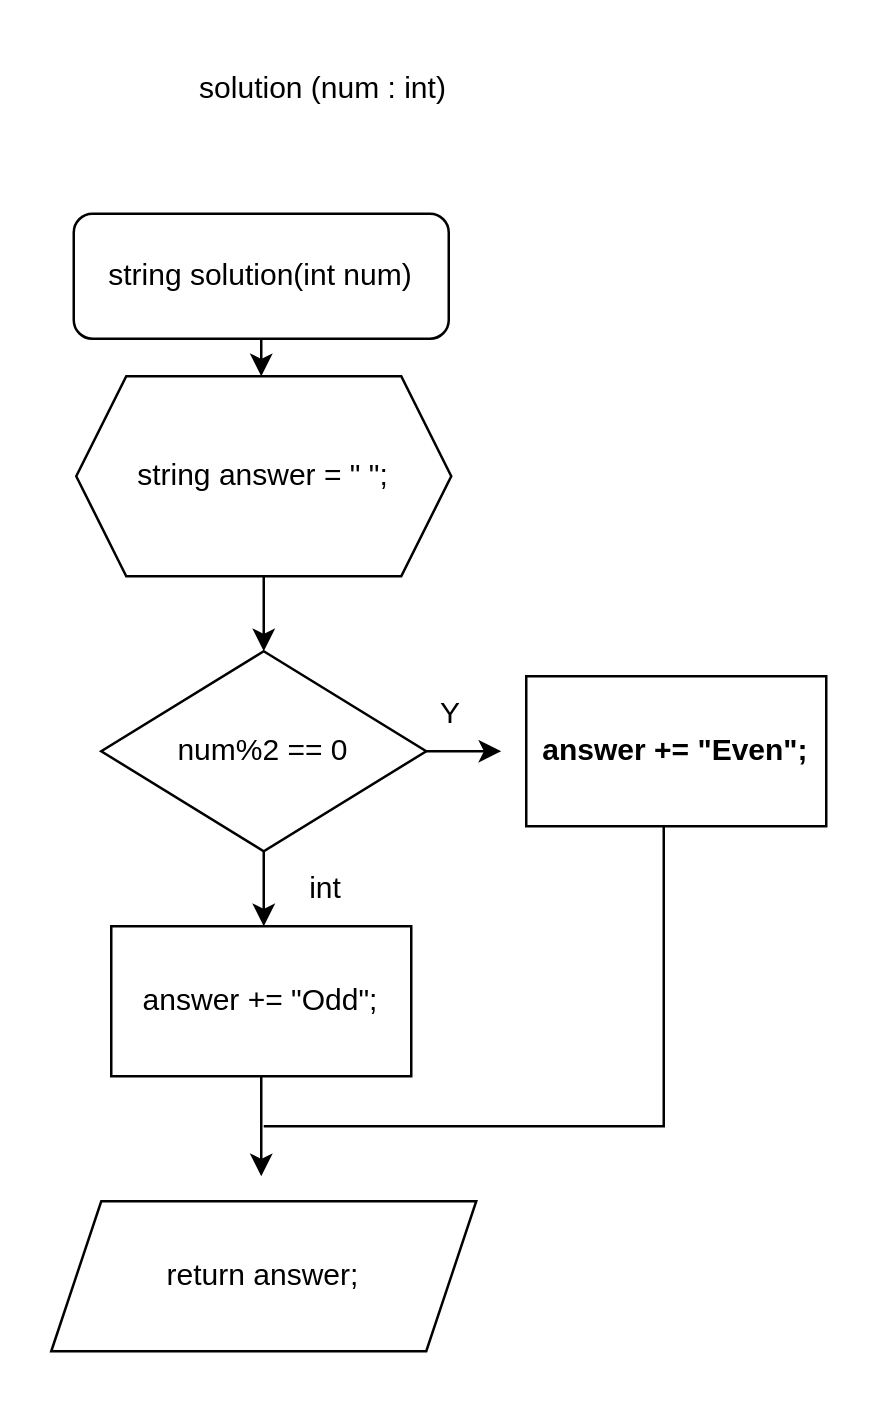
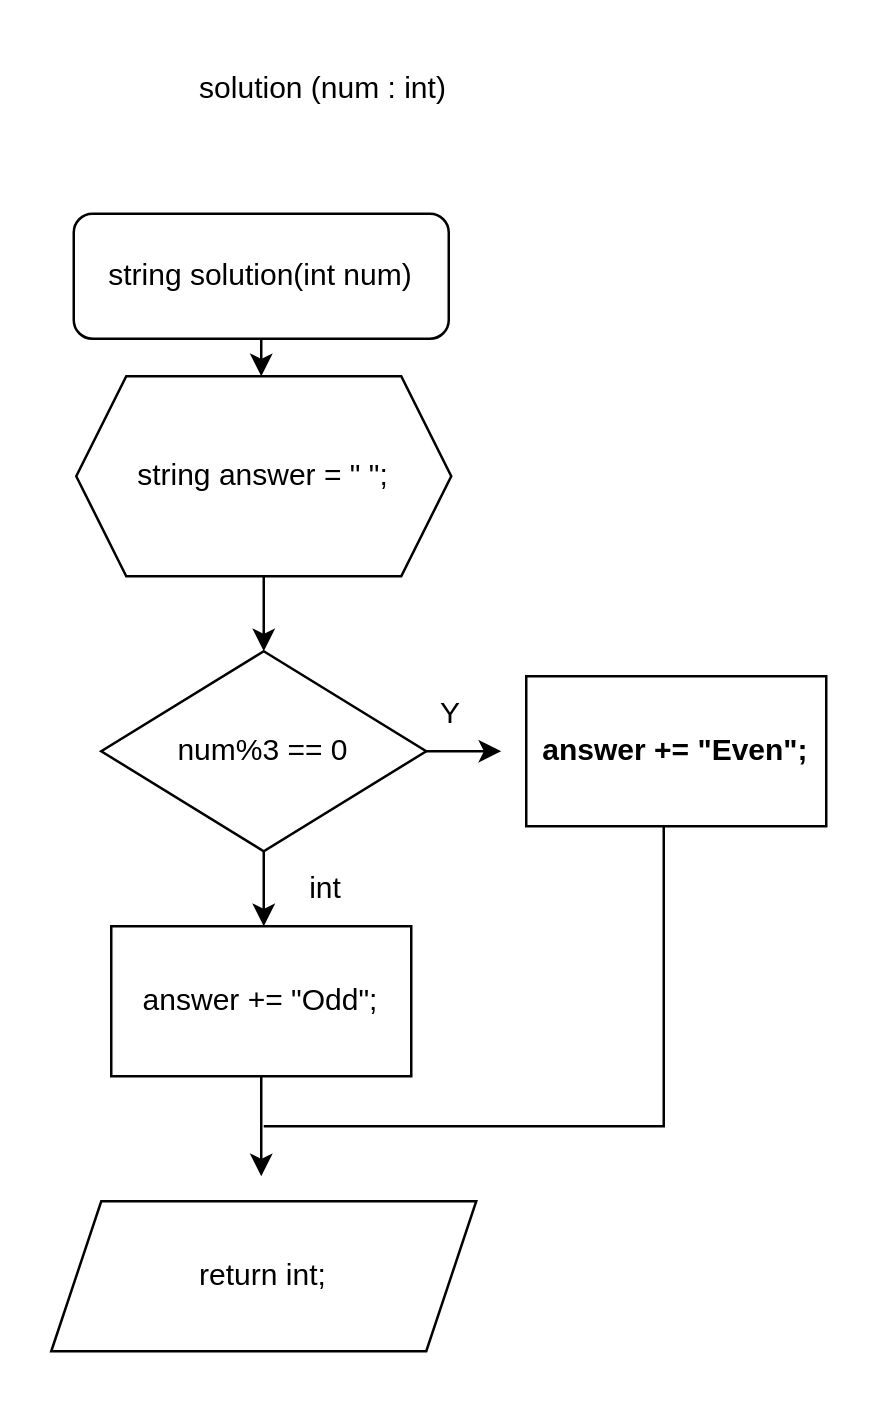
  <mxCell id="0" />
  <mxCell id="1" parent="0" />
  <mxCell id="2" style="edgeStyle=orthogonalEdgeStyle;rounded=0;orthogonalLoop=1;jettySize=auto;html=1;exitX=0.5;exitY=1;exitDx=0;exitDy=0;" edge="1" parent="1" source="3"><mxGeometry relative="1" as="geometry"><mxPoint x="104" y="150" as="targetPoint" /></mxGeometry></mxCell>
  <mxCell id="3" value="string solution(int num)" style="rounded=1;whiteSpace=wrap;html=1;" vertex="1" parent="1"><mxGeometry x="29" y="85" width="150" height="50" as="geometry" /></mxCell>
  <mxCell id="4" value="solution (num : int)" style="text;html=1;strokeColor=none;fillColor=none;align=center;verticalAlign=middle;whiteSpace=wrap;rounded=0;" vertex="1" parent="1"><mxGeometry x="59" y="20" width="140" height="30" as="geometry" /></mxCell>
  <mxCell id="5" style="edgeStyle=orthogonalEdgeStyle;rounded=0;orthogonalLoop=1;jettySize=auto;html=1;exitX=0.5;exitY=1;exitDx=0;exitDy=0;" edge="1" parent="1" source="6"><mxGeometry relative="1" as="geometry"><mxPoint x="105" y="260" as="targetPoint" /></mxGeometry></mxCell>
  <mxCell id="6" value="string answer = &quot; &quot;;" style="shape=hexagon;perimeter=hexagonPerimeter2;whiteSpace=wrap;html=1;fixedSize=1;" vertex="1" parent="1"><mxGeometry x="30" y="150" width="150" height="80" as="geometry" /></mxCell>
  <mxCell id="7" style="edgeStyle=orthogonalEdgeStyle;rounded=0;orthogonalLoop=1;jettySize=auto;html=1;exitX=1;exitY=0.5;exitDx=0;exitDy=0;" edge="1" parent="1" source="9"><mxGeometry relative="1" as="geometry"><mxPoint x="200" y="300" as="targetPoint" /></mxGeometry></mxCell>
  <mxCell id="8" style="edgeStyle=orthogonalEdgeStyle;rounded=0;orthogonalLoop=1;jettySize=auto;html=1;exitX=0.5;exitY=1;exitDx=0;exitDy=0;" edge="1" parent="1" source="9"><mxGeometry relative="1" as="geometry"><mxPoint x="105" y="370" as="targetPoint" /></mxGeometry></mxCell>
- <mxCell id="9" value="num%2 == 0" style="rhombus;whiteSpace=wrap;html=1;" vertex="1" parent="1"><mxGeometry x="40" y="260" width="130" height="80" as="geometry" /></mxCell>
+ <mxCell id="9" value="num%3 == 0" style="rhombus;whiteSpace=wrap;html=1;" vertex="1" parent="1"><mxGeometry x="40" y="260" width="130" height="80" as="geometry" /></mxCell>
  <mxCell id="10" value="answer += &quot;Even&quot;;" style="rounded=0;whiteSpace=wrap;html=1;fontStyle=1" vertex="1" parent="1"><mxGeometry x="210" y="270" width="120" height="60" as="geometry" /></mxCell>
  <mxCell id="11" style="edgeStyle=orthogonalEdgeStyle;rounded=0;orthogonalLoop=1;jettySize=auto;html=1;exitX=0.5;exitY=1;exitDx=0;exitDy=0;" edge="1" parent="1" source="12"><mxGeometry relative="1" as="geometry"><mxPoint x="104" y="470" as="targetPoint" /></mxGeometry></mxCell>
  <mxCell id="12" value="answer += &quot;Odd&quot;;" style="rounded=0;whiteSpace=wrap;html=1;" vertex="1" parent="1"><mxGeometry x="44" y="370" width="120" height="60" as="geometry" /></mxCell>
  <mxCell id="13" value="Y" style="text;html=1;strokeColor=none;fillColor=none;align=center;verticalAlign=middle;whiteSpace=wrap;rounded=0;" vertex="1" parent="1"><mxGeometry x="150" y="270" width="60" height="30" as="geometry" /></mxCell>
  <mxCell id="14" value="int" style="text;html=1;strokeColor=none;fillColor=none;align=center;verticalAlign=middle;whiteSpace=wrap;rounded=0;" vertex="1" parent="1"><mxGeometry x="100" y="340" width="60" height="30" as="geometry" /></mxCell>
  <mxCell id="15" value="" style="endArrow=none;html=1;rounded=0;entryX=0.5;entryY=1;entryDx=0;entryDy=0;" edge="1" parent="1"><mxGeometry width="50" height="50" relative="1" as="geometry"><mxPoint x="105" y="450" as="sourcePoint" /><mxPoint x="265" y="330" as="targetPoint" /><Array as="points"><mxPoint x="185" y="450" /><mxPoint x="265" y="450" /></Array></mxGeometry></mxCell>
- <mxCell id="16" value="return answer;" style="shape=parallelogram;perimeter=parallelogramPerimeter;whiteSpace=wrap;html=1;fixedSize=1;" vertex="1" parent="1"><mxGeometry x="20" y="480" width="170" height="60" as="geometry" /></mxCell>
+ <mxCell id="16" value="return int;" style="shape=parallelogram;perimeter=parallelogramPerimeter;whiteSpace=wrap;html=1;fixedSize=1;" vertex="1" parent="1"><mxGeometry x="20" y="480" width="170" height="60" as="geometry" /></mxCell>
